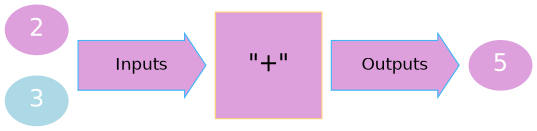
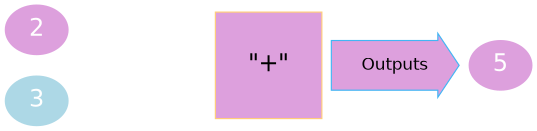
  digraph {
    rankdir=LR
    ranksep=0.1
    node [color=transparent fontname=helvetica fontsize=20 style="filled,solid" fillcolor=plum]
    edge [color=transparent]
    2 [fontcolor=white]
-   Inputs [color="#42b6f4" height=0.75 shape=rarrow width=1.5 fontsize=""]
    3 [fontcolor=white fillcolor=lightblue]
    5 [fontcolor=white]
    n5 [color="#ffcc7b" height=1.25 label="\"+\"" shape=rectangle width=1.25]
    Outputs [color="#42b6f4" height=0.75 shape=rarrow width=1.5 fontsize=""]
-   2 -> Inputs
-   Inputs -> n5
-   3 -> Inputs
    n5 -> Outputs
    Outputs -> 5
  }
